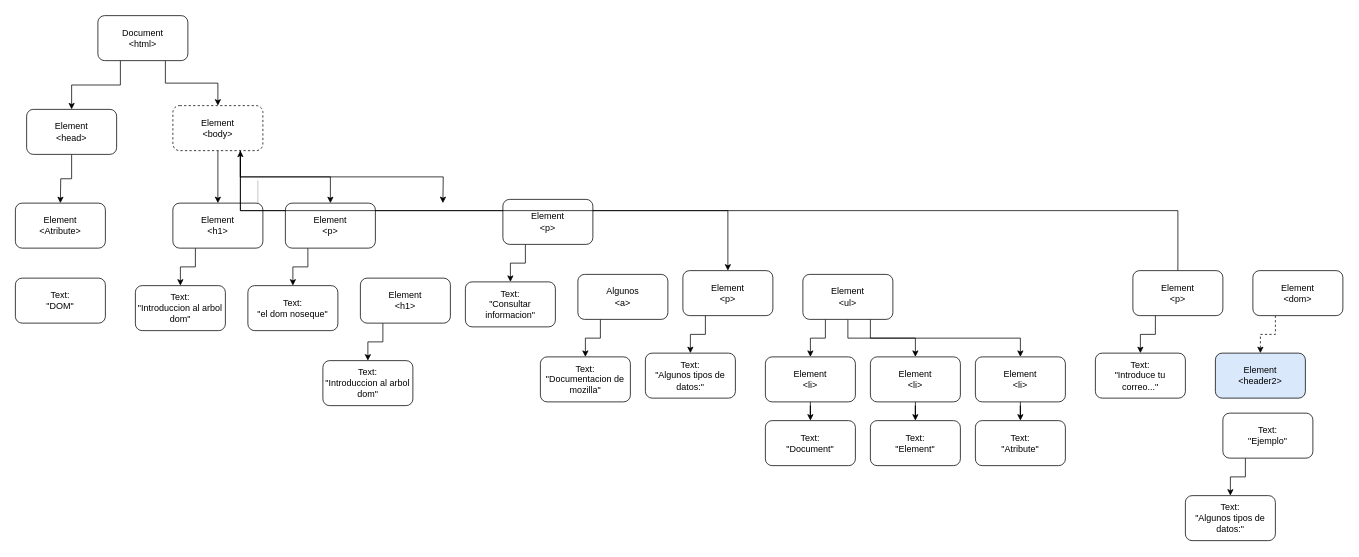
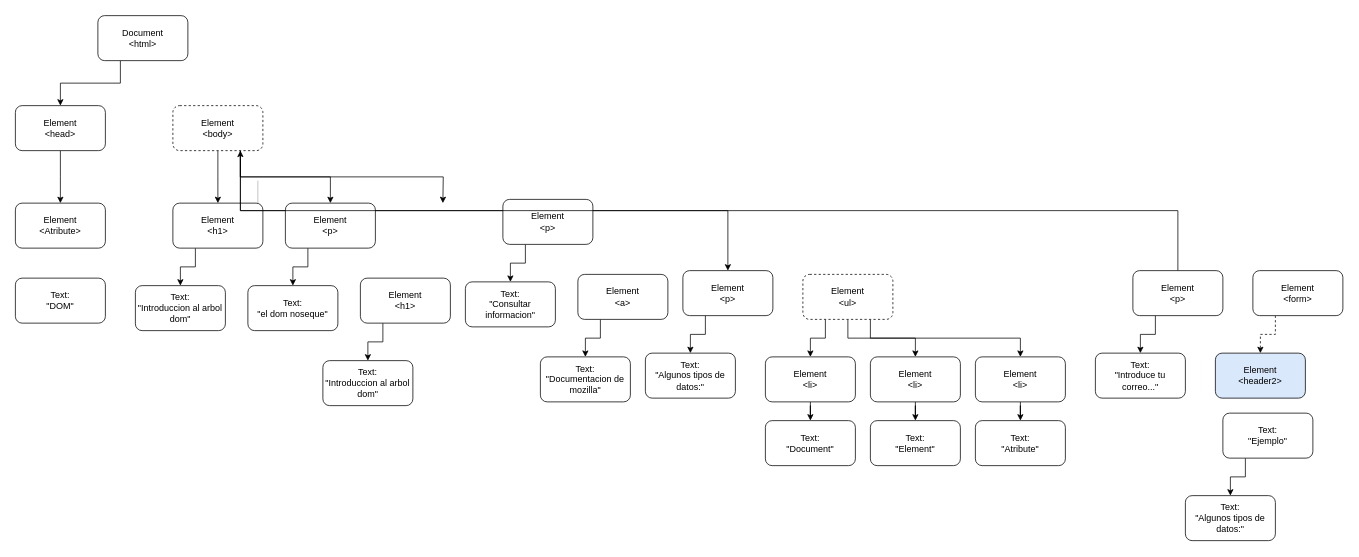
  <mxCell id="0" />
  <mxCell id="1" parent="0" />
  <mxCell id="2" value="" style="edgeStyle=none;rounded=1;html=1;labelBackgroundColor=none;startArrow=none;startFill=0;startSize=5;endArrow=classicThin;endFill=1;endSize=5;jettySize=auto;orthogonalLoop=1;strokeColor=#B3B3B3;strokeWidth=1;fontFamily=Verdana;fontSize=12" parent="1" edge="1"><mxGeometry relative="1" as="geometry"><mxPoint x="343.3" y="240" as="sourcePoint" /><mxPoint x="343.3" y="310" as="targetPoint" /></mxGeometry></mxCell>
  <mxCell id="3" value="&lt;div&gt;Element&lt;/div&gt;&amp;lt;Atribute&amp;gt;" style="rounded=1;whiteSpace=wrap;html=1;" vertex="1" parent="1"><mxGeometry x="20" y="270" width="120" height="60" as="geometry" /></mxCell>
  <mxCell id="4" style="edgeStyle=orthogonalEdgeStyle;rounded=0;orthogonalLoop=1;jettySize=auto;html=1;entryX=0.5;entryY=0;entryDx=0;entryDy=0;" edge="1" parent="1" source="5"><mxGeometry relative="1" as="geometry"><mxPoint x="80" y="270" as="targetPoint" /></mxGeometry></mxCell>
- <mxCell id="5" value="&lt;div&gt;Element&lt;/div&gt;&lt;div&gt;&amp;lt;head&amp;gt;&lt;br&gt;&lt;/div&gt;" style="rounded=1;whiteSpace=wrap;html=1;" vertex="1" parent="1"><mxGeometry x="35" y="145" width="120" height="60" as="geometry" /></mxCell>
+ <mxCell id="5" value="&lt;div&gt;Element&lt;/div&gt;&lt;div&gt;&amp;lt;head&amp;gt;&lt;br&gt;&lt;/div&gt;" style="rounded=1;whiteSpace=wrap;html=1;" vertex="1" parent="1"><mxGeometry x="20" y="140" width="120" height="60" as="geometry" /></mxCell>
  <mxCell id="6" style="edgeStyle=orthogonalEdgeStyle;rounded=0;orthogonalLoop=1;jettySize=auto;html=1;exitX=0.25;exitY=1;exitDx=0;exitDy=0;entryX=0.5;entryY=0;entryDx=0;entryDy=0;" edge="1" parent="1" source="8" target="5"><mxGeometry relative="1" as="geometry" /></mxCell>
- <mxCell id="7" style="edgeStyle=orthogonalEdgeStyle;rounded=0;orthogonalLoop=1;jettySize=auto;html=1;exitX=0.75;exitY=1;exitDx=0;exitDy=0;entryX=0.5;entryY=0;entryDx=0;entryDy=0;" edge="1" parent="1" source="8" target="16"><mxGeometry relative="1" as="geometry" /></mxCell>
  <mxCell id="8" value="&lt;div&gt;Document&lt;/div&gt;&lt;div&gt;&amp;lt;html&amp;gt;&lt;br&gt;&lt;/div&gt;" style="rounded=1;whiteSpace=wrap;html=1;" vertex="1" parent="1"><mxGeometry x="130" y="20" width="120" height="60" as="geometry" /></mxCell>
  <mxCell id="9" value="&lt;div&gt;Text:&lt;/div&gt;&lt;div&gt;&quot;DOM&quot;&lt;br&gt;&lt;/div&gt;" style="rounded=1;whiteSpace=wrap;html=1;" vertex="1" parent="1"><mxGeometry x="20" y="370" width="120" height="60" as="geometry" /></mxCell>
  <mxCell id="10" style="edgeStyle=orthogonalEdgeStyle;rounded=0;orthogonalLoop=1;jettySize=auto;html=1;exitX=0.25;exitY=1;exitDx=0;exitDy=0;" edge="1" parent="1" source="11" target="17"><mxGeometry relative="1" as="geometry" /></mxCell>
  <mxCell id="11" value="&lt;div&gt;Element&lt;/div&gt;&amp;lt;h1&amp;gt;" style="rounded=1;whiteSpace=wrap;html=1;" vertex="1" parent="1"><mxGeometry x="230" y="270" width="120" height="60" as="geometry" /></mxCell>
  <mxCell id="12" style="edgeStyle=orthogonalEdgeStyle;rounded=0;orthogonalLoop=1;jettySize=auto;html=1;entryX=0.5;entryY=0;entryDx=0;entryDy=0;" edge="1" parent="1" source="16"><mxGeometry relative="1" as="geometry"><mxPoint x="290" y="270" as="targetPoint" /></mxGeometry></mxCell>
  <mxCell id="13" style="edgeStyle=orthogonalEdgeStyle;rounded=0;orthogonalLoop=1;jettySize=auto;html=1;exitX=0.75;exitY=1;exitDx=0;exitDy=0;entryX=0.5;entryY=0;entryDx=0;entryDy=0;" edge="1" parent="1" source="16" target="19"><mxGeometry relative="1" as="geometry" /></mxCell>
  <mxCell id="14" style="edgeStyle=orthogonalEdgeStyle;rounded=0;orthogonalLoop=1;jettySize=auto;html=1;exitX=0.75;exitY=1;exitDx=0;exitDy=0;fontStyle=1" edge="1" parent="1" source="16"><mxGeometry relative="1" as="geometry"><mxPoint x="590" y="270" as="targetPoint" /></mxGeometry></mxCell>
  <mxCell id="15" style="edgeStyle=orthogonalEdgeStyle;rounded=0;orthogonalLoop=1;jettySize=auto;html=1;exitX=0.75;exitY=1;exitDx=0;exitDy=0;entryX=0.5;entryY=0;entryDx=0;entryDy=0;" edge="1" parent="1" source="16" target="31"><mxGeometry relative="1" as="geometry" /></mxCell>
  <mxCell id="16" value="&lt;div&gt;Element&lt;/div&gt;&lt;div&gt;&amp;lt;body&amp;gt;&lt;br&gt;&lt;/div&gt;" style="rounded=1;whiteSpace=wrap;html=1;dashed=1;" vertex="1" parent="1"><mxGeometry x="230" y="140" width="120" height="60" as="geometry" /></mxCell>
  <mxCell id="17" value="&lt;div&gt;Text:&lt;/div&gt;&lt;div&gt;&quot;Introduccion al arbol dom&quot;&lt;br&gt;&lt;/div&gt;" style="rounded=1;whiteSpace=wrap;html=1;" vertex="1" parent="1"><mxGeometry x="180" y="380" width="120" height="60" as="geometry" /></mxCell>
  <mxCell id="18" style="edgeStyle=orthogonalEdgeStyle;rounded=0;orthogonalLoop=1;jettySize=auto;html=1;exitX=0.25;exitY=1;exitDx=0;exitDy=0;" edge="1" parent="1" source="19" target="20"><mxGeometry relative="1" as="geometry" /></mxCell>
  <mxCell id="19" value="&lt;div&gt;Element&lt;/div&gt;&amp;lt;p&amp;gt;" style="rounded=1;whiteSpace=wrap;html=1;" vertex="1" parent="1"><mxGeometry x="380" y="270" width="120" height="60" as="geometry" /></mxCell>
  <mxCell id="20" value="&lt;div&gt;Text:&lt;/div&gt;&lt;div&gt;&quot;el dom noseque&quot;&lt;br&gt;&lt;/div&gt;" style="rounded=1;whiteSpace=wrap;html=1;" vertex="1" parent="1"><mxGeometry x="330" y="380" width="120" height="60" as="geometry" /></mxCell>
  <mxCell id="21" style="edgeStyle=orthogonalEdgeStyle;rounded=0;orthogonalLoop=1;jettySize=auto;html=1;exitX=0.25;exitY=1;exitDx=0;exitDy=0;" edge="1" parent="1" source="22" target="23"><mxGeometry relative="1" as="geometry" /></mxCell>
  <mxCell id="22" value="&lt;div&gt;Element&lt;/div&gt;&amp;lt;h1&amp;gt;" style="rounded=1;whiteSpace=wrap;html=1;" vertex="1" parent="1"><mxGeometry x="480" y="370" width="120" height="60" as="geometry" /></mxCell>
  <mxCell id="23" value="&lt;div&gt;Text:&lt;/div&gt;&lt;div&gt;&quot;Introduccion al arbol dom&quot;&lt;br&gt;&lt;/div&gt;" style="rounded=1;whiteSpace=wrap;html=1;" vertex="1" parent="1"><mxGeometry x="430" y="480" width="120" height="60" as="geometry" /></mxCell>
  <mxCell id="24" style="edgeStyle=orthogonalEdgeStyle;rounded=0;orthogonalLoop=1;jettySize=auto;html=1;exitX=0.25;exitY=1;exitDx=0;exitDy=0;" edge="1" parent="1" source="25" target="26"><mxGeometry relative="1" as="geometry" /></mxCell>
  <mxCell id="25" value="&lt;div&gt;Element&lt;/div&gt;&amp;lt;p&amp;gt;" style="rounded=1;whiteSpace=wrap;html=1;" vertex="1" parent="1"><mxGeometry x="670" y="265" width="120" height="60" as="geometry" /></mxCell>
  <mxCell id="26" value="&lt;div&gt;Text:&lt;/div&gt;&lt;div&gt;&quot;Consultar informacion&quot;&lt;br&gt;&lt;/div&gt;" style="rounded=1;whiteSpace=wrap;html=1;" vertex="1" parent="1"><mxGeometry x="620" y="375" width="120" height="60" as="geometry" /></mxCell>
  <mxCell id="27" style="edgeStyle=orthogonalEdgeStyle;rounded=0;orthogonalLoop=1;jettySize=auto;html=1;exitX=0.25;exitY=1;exitDx=0;exitDy=0;" edge="1" parent="1" source="28" target="29"><mxGeometry relative="1" as="geometry" /></mxCell>
- <mxCell id="28" value="&lt;div&gt;Algunos&lt;/div&gt;&amp;lt;a&amp;gt;" style="rounded=1;whiteSpace=wrap;html=1;" vertex="1" parent="1"><mxGeometry x="770" y="365" width="120" height="60" as="geometry" /></mxCell>
+ <mxCell id="28" value="&lt;div&gt;Element&lt;/div&gt;&amp;lt;a&amp;gt;" style="rounded=1;whiteSpace=wrap;html=1;" vertex="1" parent="1"><mxGeometry x="770" y="365" width="120" height="60" as="geometry" /></mxCell>
  <mxCell id="29" value="&lt;div&gt;Text:&lt;/div&gt;&lt;div&gt;&quot;Documentacion de mozilla&quot;&lt;br&gt;&lt;/div&gt;" style="rounded=1;whiteSpace=wrap;html=1;" vertex="1" parent="1"><mxGeometry x="720" y="475" width="120" height="60" as="geometry" /></mxCell>
  <mxCell id="30" style="edgeStyle=orthogonalEdgeStyle;rounded=0;orthogonalLoop=1;jettySize=auto;html=1;exitX=0.25;exitY=1;exitDx=0;exitDy=0;" edge="1" parent="1" source="31" target="32"><mxGeometry relative="1" as="geometry" /></mxCell>
  <mxCell id="31" value="&lt;div&gt;Element&lt;/div&gt;&amp;lt;p&amp;gt;" style="rounded=1;whiteSpace=wrap;html=1;" vertex="1" parent="1"><mxGeometry x="910" y="360" width="120" height="60" as="geometry" /></mxCell>
  <mxCell id="32" value="&lt;div&gt;Text:&lt;/div&gt;&lt;div&gt;&quot;Algunos tipos de datos:&quot;&lt;br&gt;&lt;/div&gt;" style="rounded=1;whiteSpace=wrap;html=1;" vertex="1" parent="1"><mxGeometry x="860" y="470" width="120" height="60" as="geometry" /></mxCell>
  <mxCell id="33" style="edgeStyle=orthogonalEdgeStyle;rounded=0;orthogonalLoop=1;jettySize=auto;html=1;exitX=0.25;exitY=1;exitDx=0;exitDy=0;" edge="1" parent="1" source="36" target="38"><mxGeometry relative="1" as="geometry" /></mxCell>
  <mxCell id="34" style="edgeStyle=orthogonalEdgeStyle;rounded=0;orthogonalLoop=1;jettySize=auto;html=1;exitX=0.5;exitY=1;exitDx=0;exitDy=0;entryX=0.5;entryY=0;entryDx=0;entryDy=0;" edge="1" parent="1" source="36" target="44"><mxGeometry relative="1" as="geometry" /></mxCell>
  <mxCell id="35" style="edgeStyle=orthogonalEdgeStyle;rounded=0;orthogonalLoop=1;jettySize=auto;html=1;exitX=0.75;exitY=1;exitDx=0;exitDy=0;" edge="1" parent="1" source="36" target="41"><mxGeometry relative="1" as="geometry" /></mxCell>
- <mxCell id="36" value="&lt;div&gt;Element&lt;/div&gt;&amp;lt;ul&amp;gt;" style="rounded=1;whiteSpace=wrap;html=1;" vertex="1" parent="1"><mxGeometry x="1070" y="365" width="120" height="60" as="geometry" /></mxCell>
+ <mxCell id="36" value="&lt;div&gt;Element&lt;/div&gt;&amp;lt;ul&amp;gt;" style="rounded=1;whiteSpace=wrap;html=1;dashed=1;" vertex="1" parent="1"><mxGeometry x="1070" y="365" width="120" height="60" as="geometry" /></mxCell>
  <mxCell id="37" style="edgeStyle=orthogonalEdgeStyle;rounded=0;orthogonalLoop=1;jettySize=auto;html=1;exitX=0.5;exitY=1;exitDx=0;exitDy=0;" edge="1" parent="1" source="38" target="39"><mxGeometry relative="1" as="geometry" /></mxCell>
  <mxCell id="38" value="&lt;div&gt;Element&lt;/div&gt;&lt;div&gt;&amp;lt;li&amp;gt;&lt;br&gt;&lt;/div&gt;" style="rounded=1;whiteSpace=wrap;html=1;" vertex="1" parent="1"><mxGeometry x="1020" y="475" width="120" height="60" as="geometry" /></mxCell>
  <mxCell id="39" value="&lt;div&gt;Text:&lt;/div&gt;&lt;div&gt;&quot;Document&quot;&lt;br&gt;&lt;/div&gt;" style="rounded=1;whiteSpace=wrap;html=1;" vertex="1" parent="1"><mxGeometry x="1020" y="560" width="120" height="60" as="geometry" /></mxCell>
  <mxCell id="40" style="edgeStyle=orthogonalEdgeStyle;rounded=0;orthogonalLoop=1;jettySize=auto;html=1;exitX=0.5;exitY=1;exitDx=0;exitDy=0;" edge="1" parent="1" source="41" target="42"><mxGeometry relative="1" as="geometry" /></mxCell>
  <mxCell id="41" value="&lt;div&gt;Element&lt;/div&gt;&lt;div&gt;&amp;lt;li&amp;gt;&lt;br&gt;&lt;/div&gt;" style="rounded=1;whiteSpace=wrap;html=1;" vertex="1" parent="1"><mxGeometry x="1300" y="475" width="120" height="60" as="geometry" /></mxCell>
  <mxCell id="42" value="&lt;div&gt;Text:&lt;/div&gt;&lt;div&gt;&quot;Atribute&quot;&lt;br&gt;&lt;/div&gt;" style="rounded=1;whiteSpace=wrap;html=1;" vertex="1" parent="1"><mxGeometry x="1300" y="560" width="120" height="60" as="geometry" /></mxCell>
  <mxCell id="43" style="edgeStyle=orthogonalEdgeStyle;rounded=0;orthogonalLoop=1;jettySize=auto;html=1;exitX=0.5;exitY=1;exitDx=0;exitDy=0;" edge="1" parent="1" source="44" target="45"><mxGeometry relative="1" as="geometry" /></mxCell>
  <mxCell id="44" value="&lt;div&gt;Element&lt;/div&gt;&lt;div&gt;&amp;lt;li&amp;gt;&lt;br&gt;&lt;/div&gt;" style="rounded=1;whiteSpace=wrap;html=1;" vertex="1" parent="1"><mxGeometry x="1160" y="475" width="120" height="60" as="geometry" /></mxCell>
  <mxCell id="45" value="&lt;div&gt;Text:&lt;/div&gt;&lt;div&gt;&quot;Element&quot;&lt;br&gt;&lt;/div&gt;" style="rounded=1;whiteSpace=wrap;html=1;" vertex="1" parent="1"><mxGeometry x="1160" y="560" width="120" height="60" as="geometry" /></mxCell>
  <mxCell id="46" style="edgeStyle=orthogonalEdgeStyle;rounded=0;orthogonalLoop=1;jettySize=auto;html=1;exitX=0.25;exitY=1;exitDx=0;exitDy=0;" edge="1" parent="1" source="48" target="49"><mxGeometry relative="1" as="geometry" /></mxCell>
  <mxCell id="47" style="edgeStyle=orthogonalEdgeStyle;rounded=0;orthogonalLoop=1;jettySize=auto;html=1;exitX=0.5;exitY=0;exitDx=0;exitDy=0;entryX=0.75;entryY=1;entryDx=0;entryDy=0;" edge="1" parent="1" source="48" target="16"><mxGeometry relative="1" as="geometry" /></mxCell>
  <mxCell id="48" value="&lt;div&gt;Element&lt;/div&gt;&amp;lt;p&amp;gt;" style="rounded=1;whiteSpace=wrap;html=1;" vertex="1" parent="1"><mxGeometry x="1510" y="360" width="120" height="60" as="geometry" /></mxCell>
  <mxCell id="49" value="&lt;div&gt;Text:&lt;/div&gt;&lt;div&gt;&quot;Introduce tu correo...&quot;&lt;br&gt;&lt;/div&gt;" style="rounded=1;whiteSpace=wrap;html=1;" vertex="1" parent="1"><mxGeometry x="1460" y="470" width="120" height="60" as="geometry" /></mxCell>
  <mxCell id="50" style="edgeStyle=orthogonalEdgeStyle;rounded=0;orthogonalLoop=1;jettySize=auto;html=1;exitX=0.25;exitY=1;exitDx=0;exitDy=0;dashed=1;" edge="1" parent="1" source="51" target="52"><mxGeometry relative="1" as="geometry" /></mxCell>
- <mxCell id="51" value="&lt;div&gt;Element&lt;/div&gt;&amp;lt;dom&amp;gt;" style="rounded=1;whiteSpace=wrap;html=1;" vertex="1" parent="1"><mxGeometry x="1670" y="360" width="120" height="60" as="geometry" /></mxCell>
+ <mxCell id="51" value="&lt;div&gt;Element&lt;/div&gt;&amp;lt;form&amp;gt;" style="rounded=1;whiteSpace=wrap;html=1;" vertex="1" parent="1"><mxGeometry x="1670" y="360" width="120" height="60" as="geometry" /></mxCell>
  <mxCell id="52" value="&lt;div&gt;Element&lt;/div&gt;&lt;div&gt;&amp;lt;header2&amp;gt;&lt;br&gt;&lt;/div&gt;" style="rounded=1;whiteSpace=wrap;html=1;fillColor=#dae8fc;" vertex="1" parent="1"><mxGeometry x="1620" y="470" width="120" height="60" as="geometry" /></mxCell>
  <mxCell id="53" style="edgeStyle=orthogonalEdgeStyle;rounded=0;orthogonalLoop=1;jettySize=auto;html=1;exitX=0.25;exitY=1;exitDx=0;exitDy=0;" edge="1" parent="1" source="54" target="55"><mxGeometry relative="1" as="geometry" /></mxCell>
  <mxCell id="54" value="&lt;div&gt;Text:&lt;/div&gt;&lt;div&gt;&quot;Ejemplo&quot;&lt;br&gt;&lt;/div&gt;" style="rounded=1;whiteSpace=wrap;html=1;" vertex="1" parent="1"><mxGeometry x="1630" y="550" width="120" height="60" as="geometry" /></mxCell>
  <mxCell id="55" value="&lt;div&gt;Text:&lt;/div&gt;&lt;div&gt;&quot;Algunos tipos de datos:&quot;&lt;br&gt;&lt;/div&gt;" style="rounded=1;whiteSpace=wrap;html=1;" vertex="1" parent="1"><mxGeometry x="1580" y="660" width="120" height="60" as="geometry" /></mxCell>
